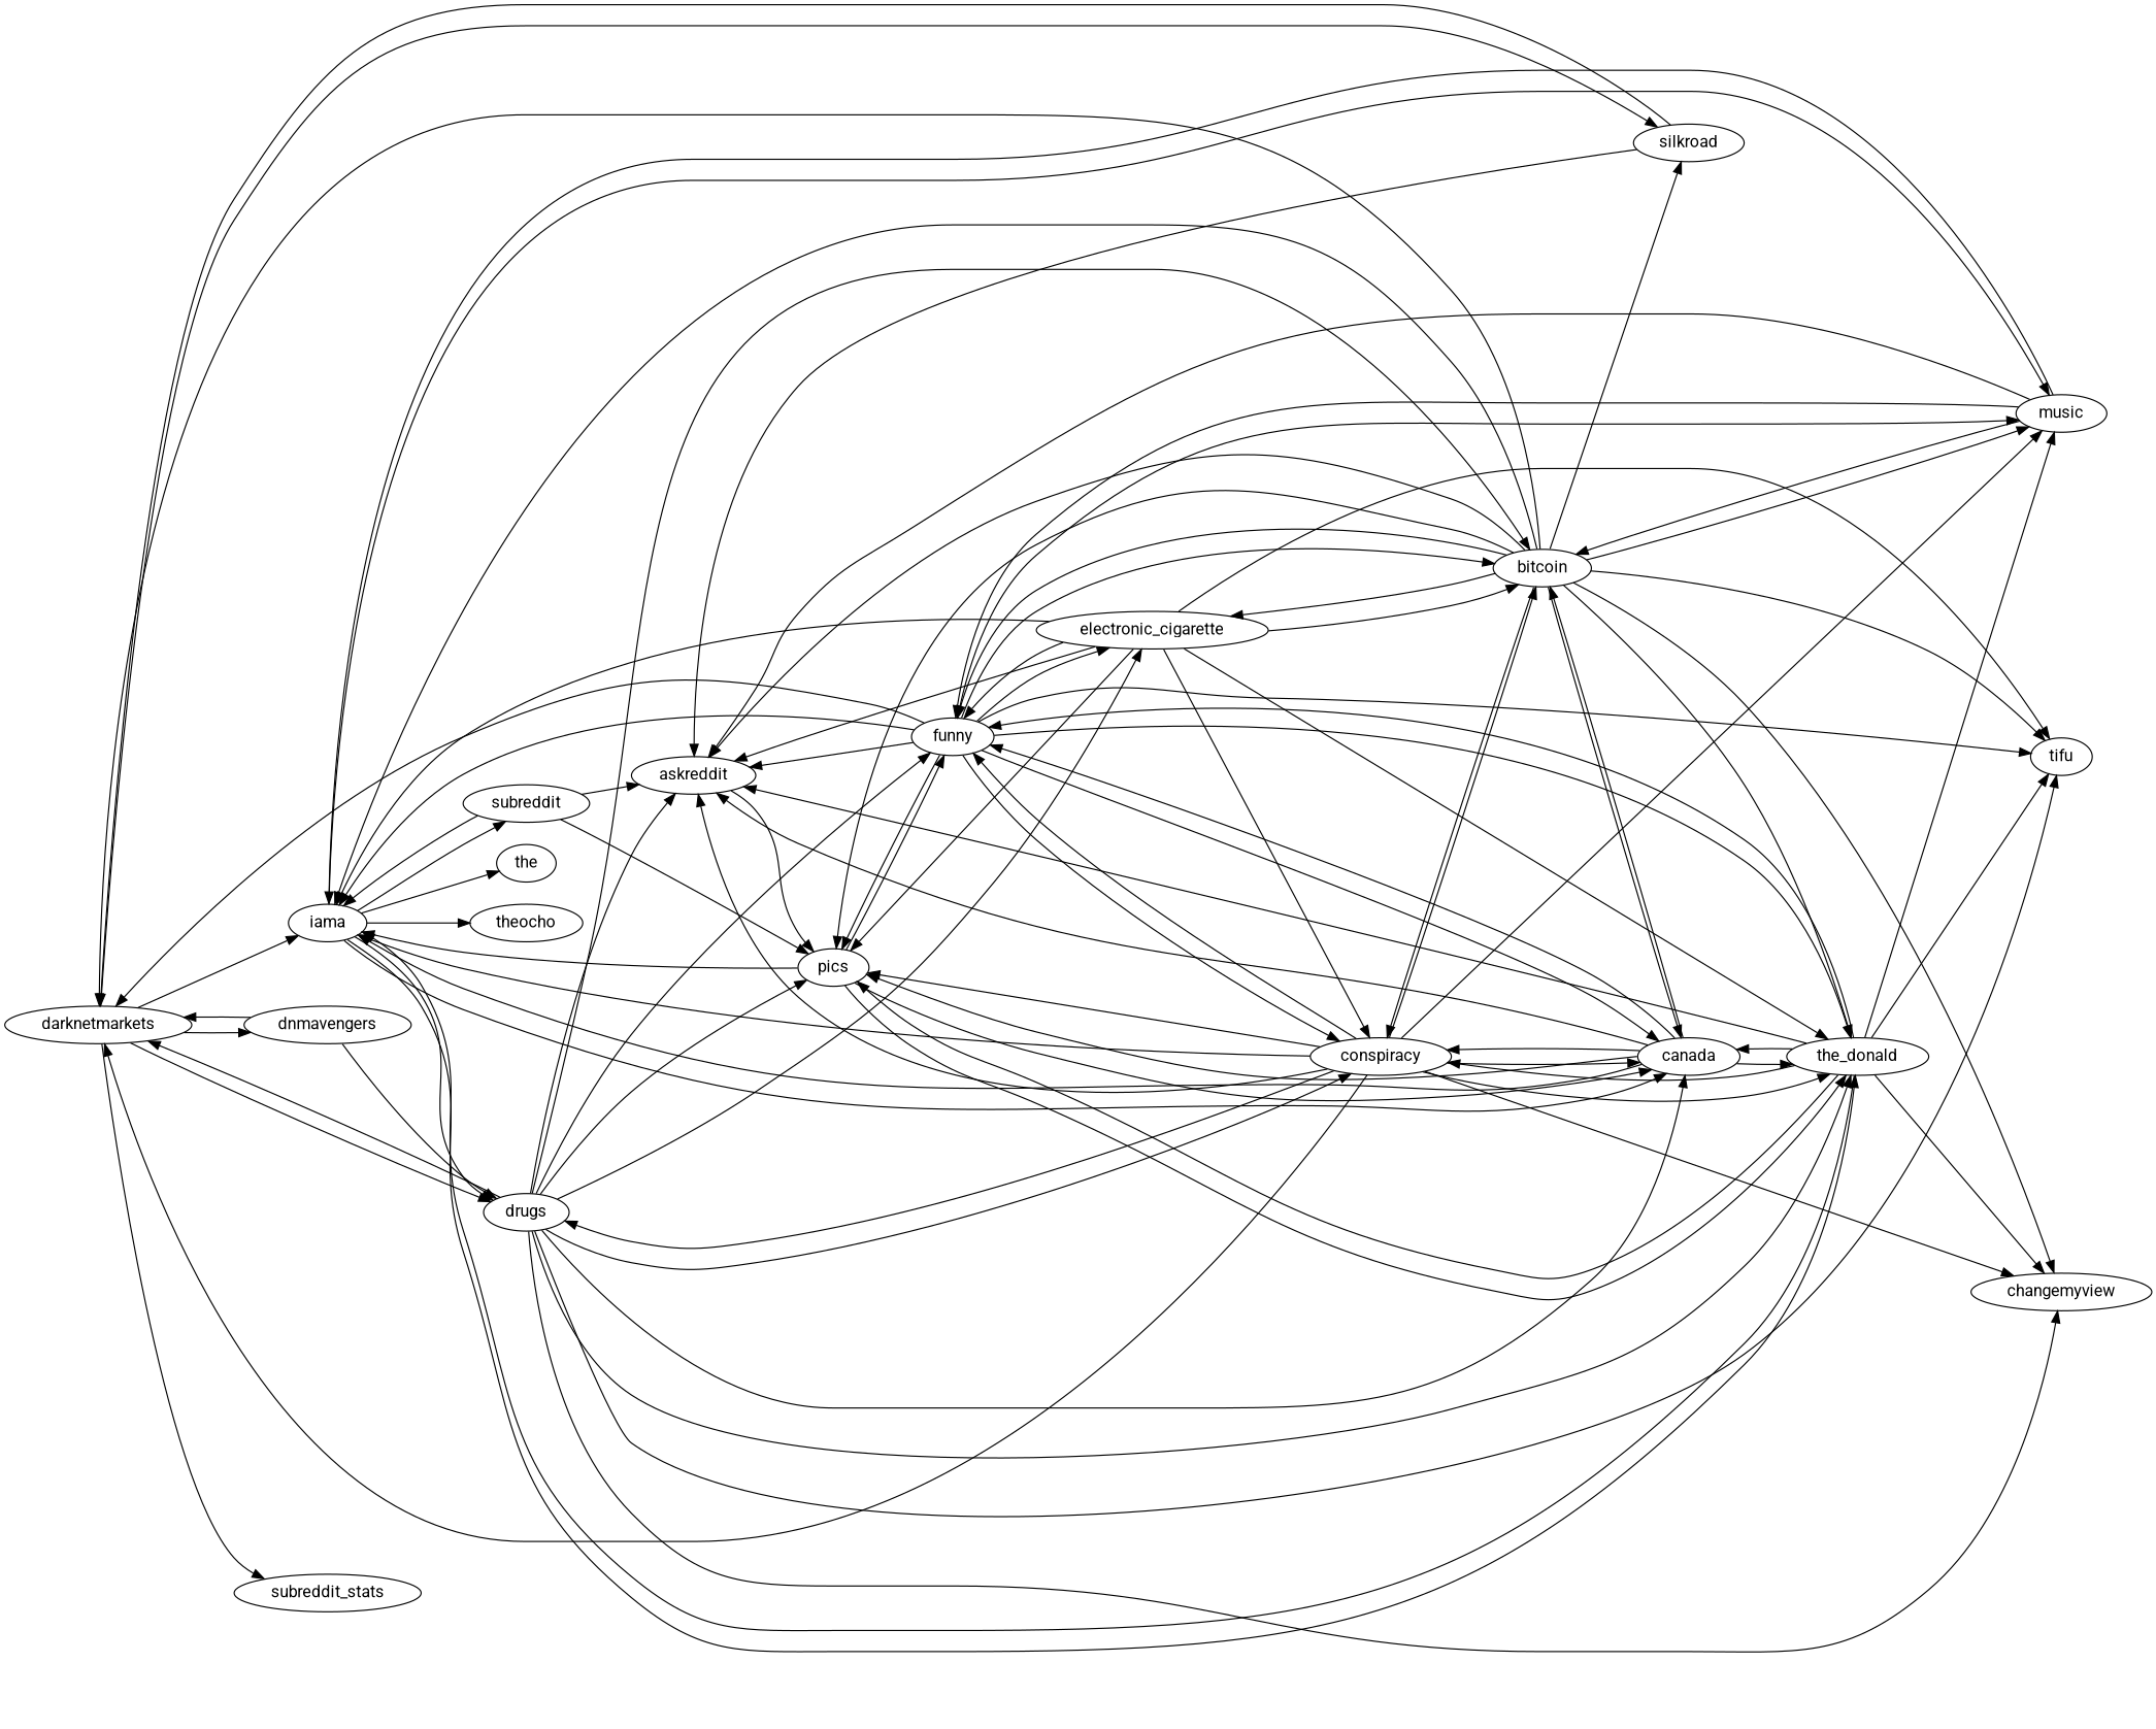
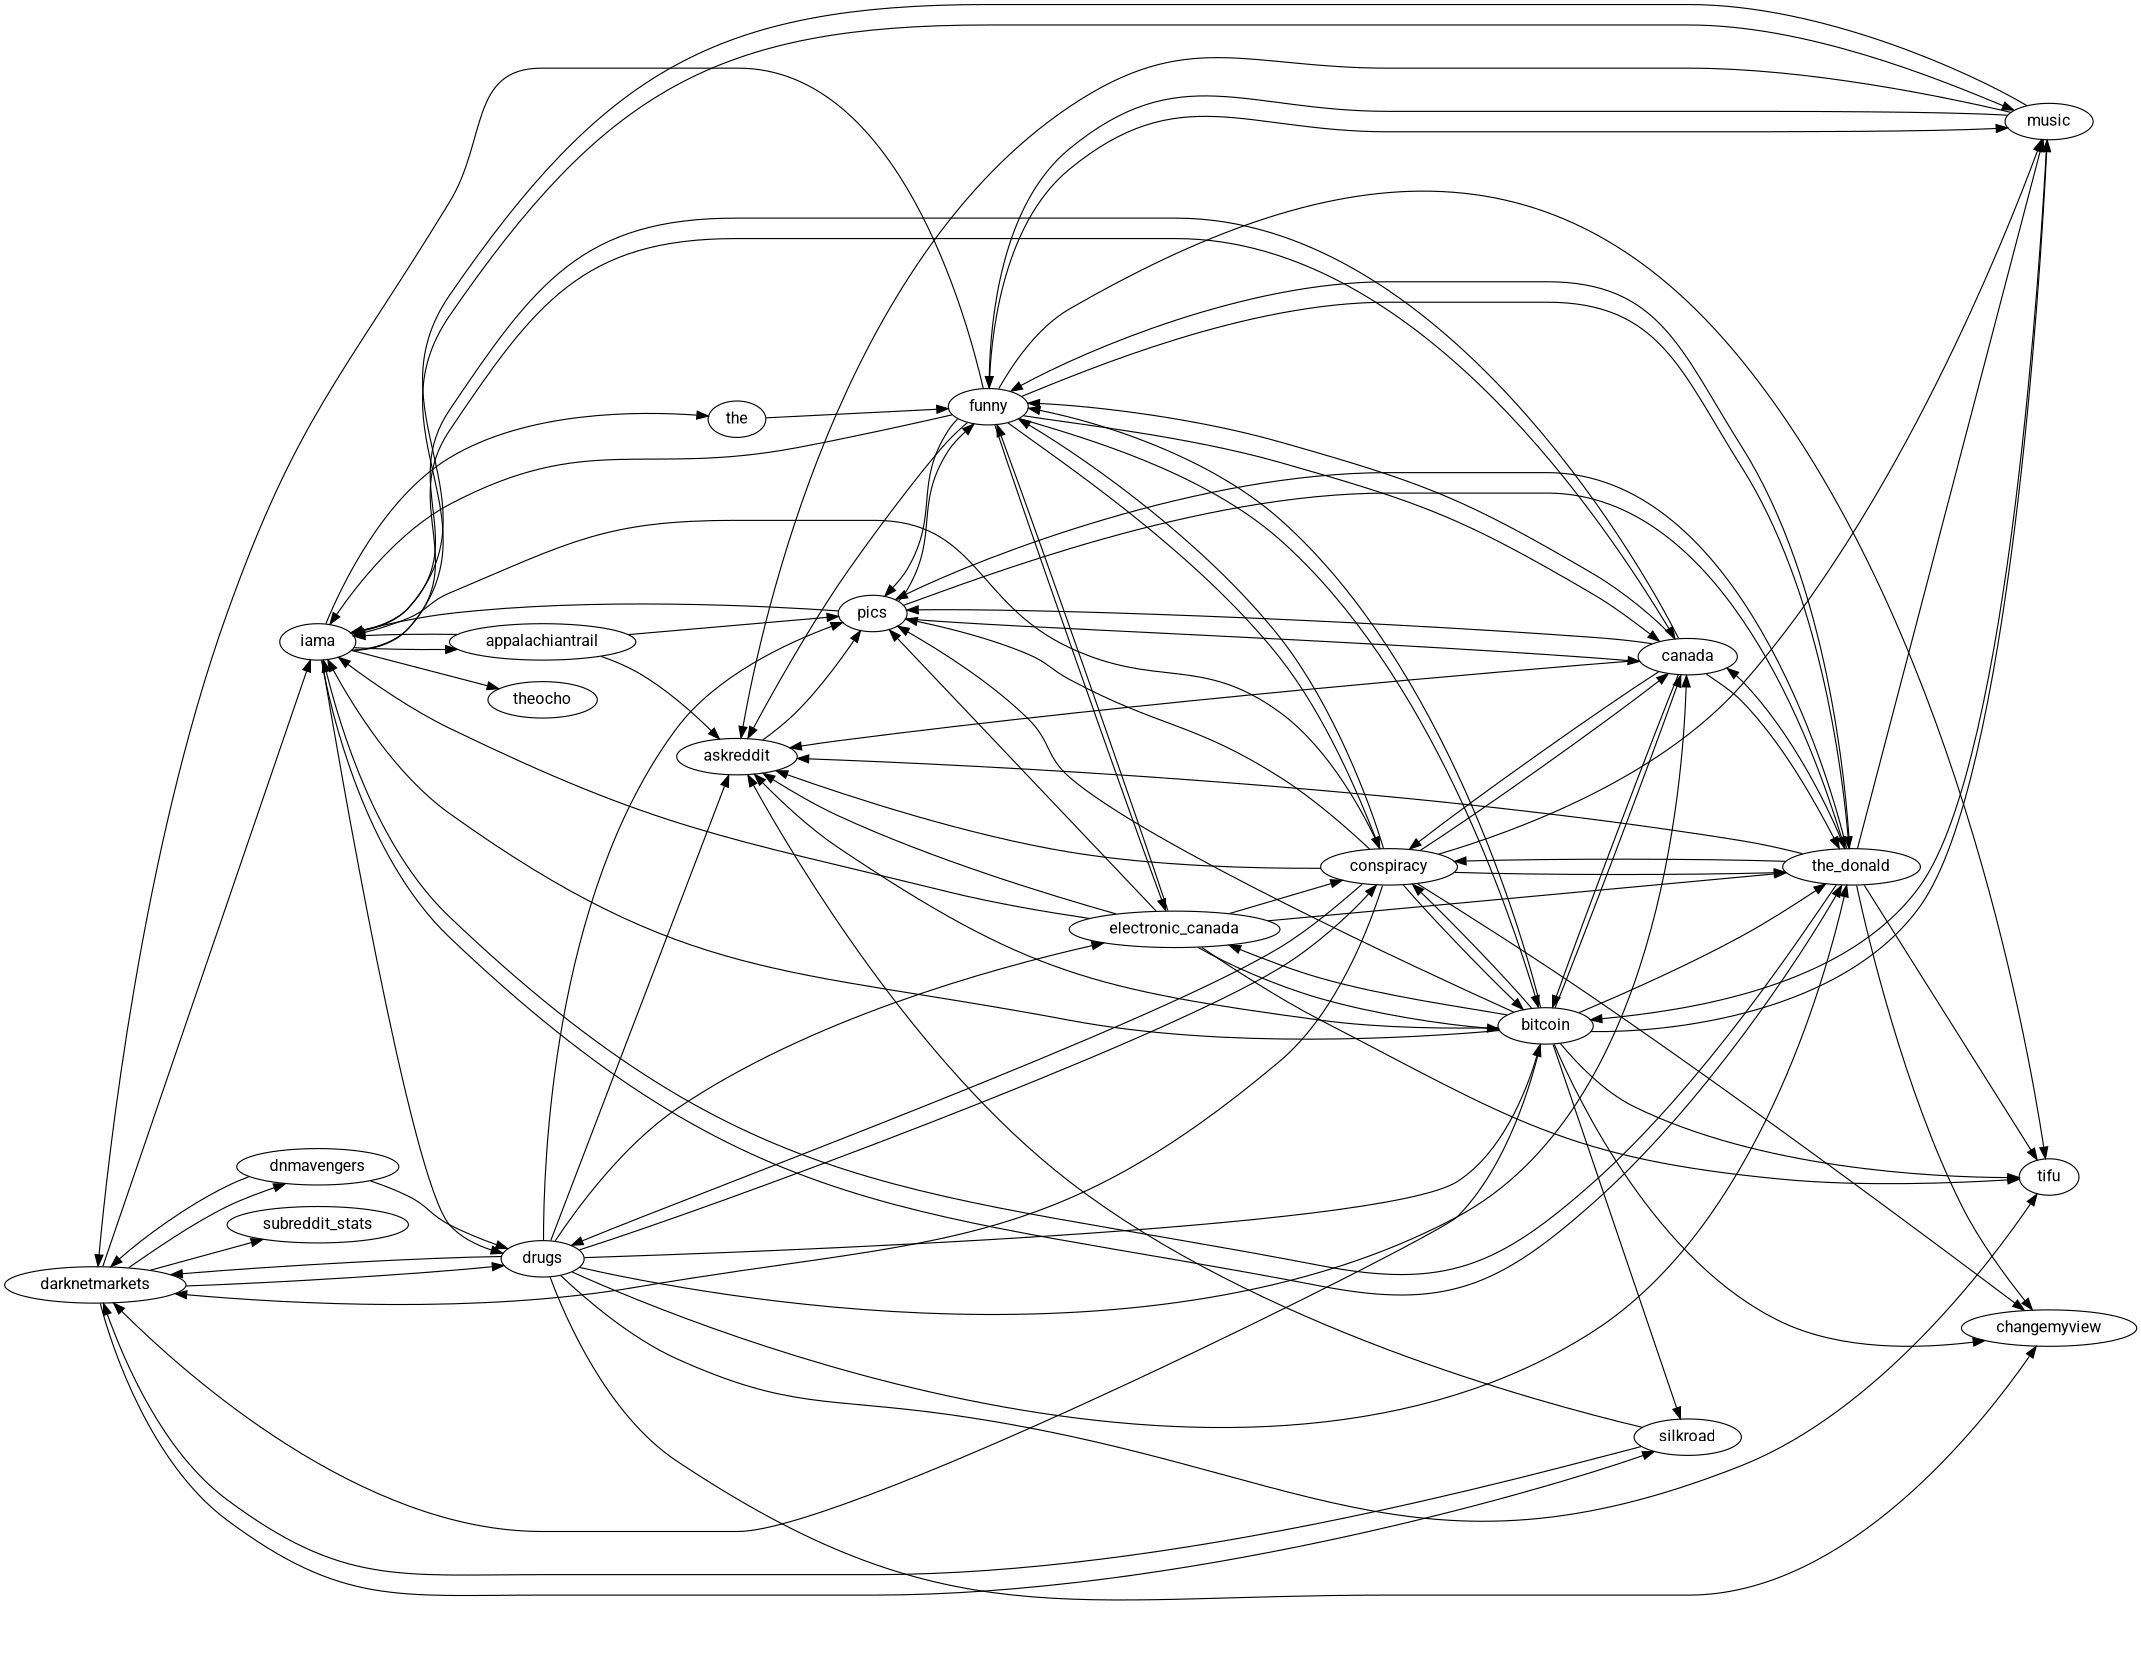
  digraph {
    fontname=Roboto
    fontsize=24
    label="\n \n"
    rankdir=LR
    splines=true
    node [fontname=Roboto shape=ellipse]
    edge [fontname=Roboto]
    n1 [height=0.3 label=darknetmarkets width=0.3]
    n2 [height=0.3 label=iama width=0.3]
    n3 [height=0.3 label=drugs width=0.3]
    n4 [height=0.3 label=silkroad width=0.3]
    n5 [height=0.3 label=subreddit_stats width=0.3]
    n6 [height=0.3 label=dnmavengers width=0.3]
    n7 [height=0.3 label=canada width=0.3]
    n8 [height=0.3 label=music width=0.3]
-   n9 [height=0.3 label=subreddit width=0.3]
+   n9 [height=0.3 label=appalachiantrail width=0.3]
    n10 [height=0.3 label=the width=0.3]
    n11 [height=0.3 label=the_donald width=0.3]
    n12 [height=0.3 label=theocho width=0.3]
    n13 [height=0.3 label=tifu width=0.3]
    n14 [height=0.3 label=pics width=0.3]
    n15 [height=0.3 label=funny width=0.3]
    n16 [height=0.3 label=bitcoin width=0.3]
    n17 [height=0.3 label=conspiracy width=0.3]
-   n18 [height=0.3 label=electronic_cigarette width=0.3]
+   n18 [height=0.3 label=electronic_canada width=0.3]
    n19 [height=0.3 label=changemyview width=0.3]
    n20 [height=0.3 label=askreddit width=0.3]
    n1 -> n2
    n1 -> n3
    n1 -> n4
    n1 -> n5
    n1 -> n6
    n2 -> n3
    n2 -> n7
    n2 -> n8
    n2 -> n9
    n2 -> n10
    n2 -> n11
    n2 -> n12
    n3 -> n1
    n3 -> n7
    n3 -> n11
    n3 -> n13
    n3 -> n14
-   n3 -> n15
+   n10 -> n15
    n3 -> n16
    n3 -> n17
    n3 -> n18
    n3 -> n19
    n3 -> n20
    n4 -> n1
    n4 -> n20
    n6 -> n1
    n6 -> n3
    n7 -> n2
    n7 -> n11
    n7 -> n14
    n7 -> n15
    n7 -> n16
    n7 -> n17
    n7 -> n20
    n8 -> n2
    n8 -> n15
    n8 -> n16
    n8 -> n20
    n9 -> n2
    n9 -> n14
    n9 -> n20
    n11 -> n2
    n11 -> n7
    n11 -> n8
    n11 -> n13
    n11 -> n14
    n11 -> n15
    n11 -> n17
    n11 -> n19
    n11 -> n20
    n14 -> n2
    n14 -> n7
    n14 -> n11
    n14 -> n15
    n15 -> n1
    n15 -> n2
    n15 -> n7
    n15 -> n8
    n15 -> n11
    n15 -> n13
    n15 -> n14
    n15 -> n16
    n15 -> n17
    n15 -> n18
    n15 -> n20
    n16 -> n1
    n16 -> n2
    n16 -> n4
    n16 -> n7
    n16 -> n8
    n16 -> n11
    n16 -> n13
    n16 -> n14
    n16 -> n15
    n16 -> n17
    n16 -> n18
    n16 -> n19
    n16 -> n20
    n17 -> n1
    n17 -> n2
    n17 -> n3
    n17 -> n7
    n17 -> n8
    n17 -> n11
    n17 -> n14
    n17 -> n15
    n17 -> n16
    n17 -> n19
    n17 -> n20
    n18 -> n2
    n18 -> n11
    n18 -> n13
    n18 -> n14
    n18 -> n15
    n18 -> n16
    n18 -> n17
    n18 -> n20
    n20 -> n14
  }
